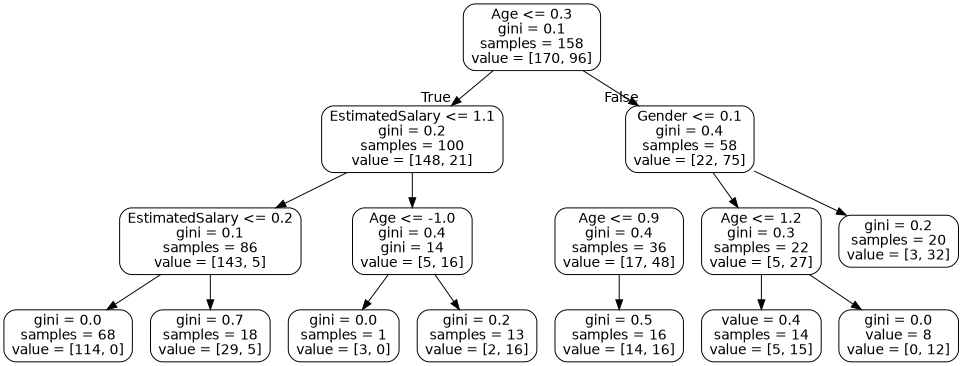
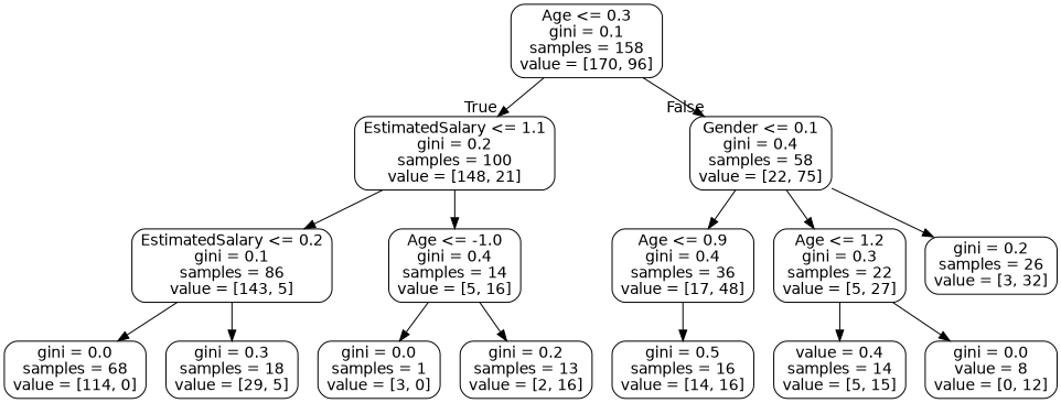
  digraph {
    node [color=black fontname=helvetica shape=box style=rounded]
    edge [fontname=helvetica]
    n1 [label="Age <= 0.3\ngini = 0.1\nsamples = 158\nvalue = [170, 96]"]
    n2 [label="EstimatedSalary <= 1.1\ngini = 0.2\nsamples = 100\nvalue = [148, 21]"]
    n3 [label="Gender <= 0.1\ngini = 0.4\nsamples = 58\nvalue = [22, 75]"]
    n4 [label="EstimatedSalary <= 0.2\ngini = 0.1\nsamples = 86\nvalue = [143, 5]"]
-   n5 [label="Age <= -1.0\ngini = 0.4\ngini = 14\nvalue = [5, 16]"]
+   n5 [label="Age <= -1.0\ngini = 0.4\nsamples = 14\nvalue = [5, 16]"]
    n6 [label="Age <= 0.9\ngini = 0.4\nsamples = 36\nvalue = [17, 48]"]
    n7 [label="Age <= 1.2\ngini = 0.3\nsamples = 22\nvalue = [5, 27]"]
-   n8 [label="gini = 0.2\nsamples = 20\nvalue = [3, 32]"]
+   n8 [label="gini = 0.2\nsamples = 26\nvalue = [3, 32]"]
    n9 [label="gini = 0.0\nsamples = 68\nvalue = [114, 0]"]
-   n10 [label="gini = 0.7\nsamples = 18\nvalue = [29, 5]"]
+   n10 [label="gini = 0.3\nsamples = 18\nvalue = [29, 5]"]
    n11 [label="gini = 0.0\nsamples = 1\nvalue = [3, 0]"]
    n12 [label="gini = 0.2\nsamples = 13\nvalue = [2, 16]"]
    n13 [label="gini = 0.5\nsamples = 16\nvalue = [14, 16]"]
    n14 [label="value = 0.4\nsamples = 14\nvalue = [5, 15]"]
    n15 [label="gini = 0.0\nvalue = 8\nvalue = [0, 12]"]
    n1 -> n2 [headlabel=True labelangle=45 labeldistance=2.5]
    n1 -> n3 [headlabel=False labelangle=-45 labeldistance=2.5]
    n2 -> n4
    n2 -> n5
+   n3 -> n6
    n3 -> n7
    n3 -> n8
    n4 -> n9
    n4 -> n10
    n5 -> n11
    n5 -> n12
    n6 -> n13
    n7 -> n14
    n7 -> n15
  }
